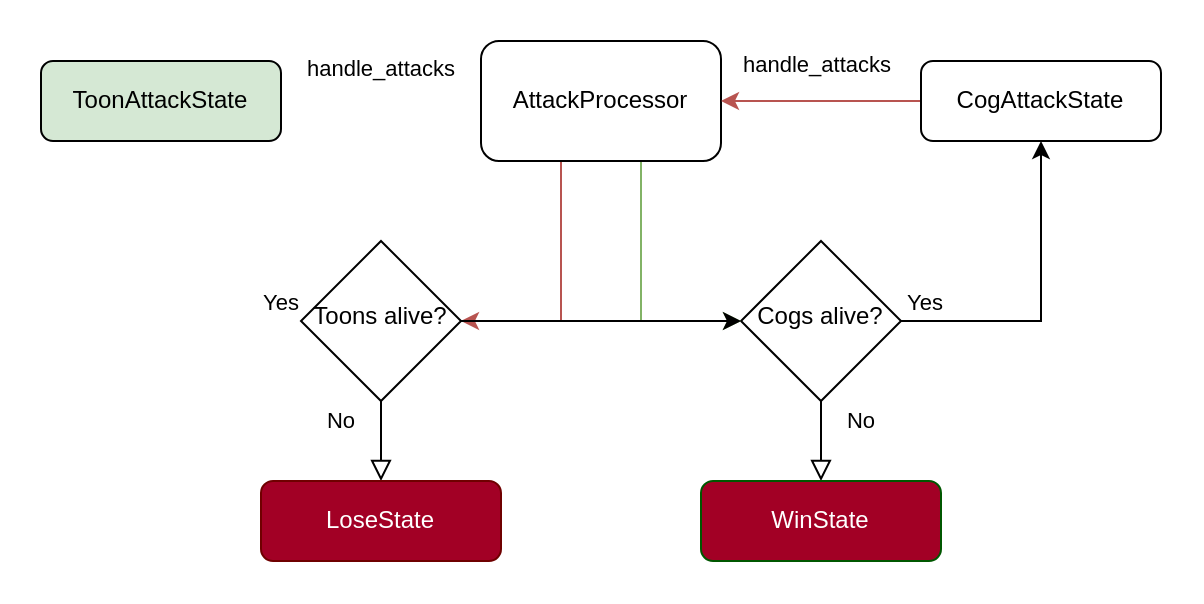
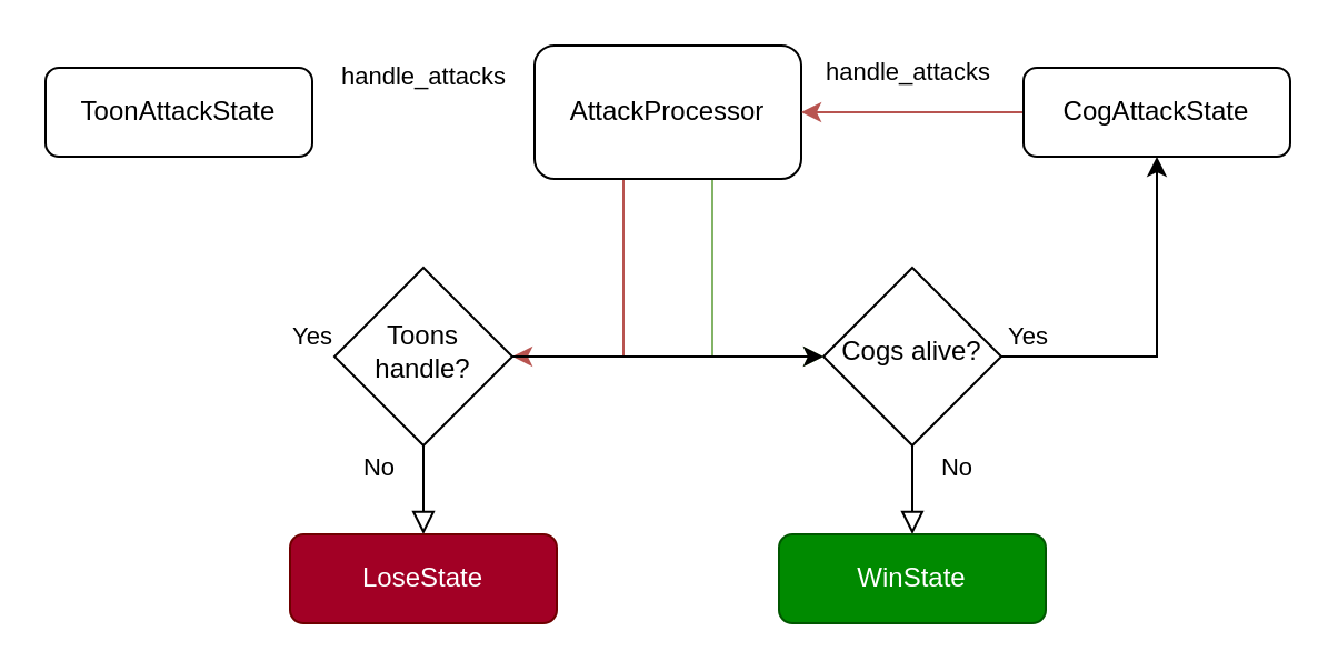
  <mxCell id="0" />
  <mxCell id="1" parent="0" />
- <mxCell id="2" value="&lt;div&gt;ToonAttackState&lt;br&gt;&lt;/div&gt;" style="rounded=1;whiteSpace=wrap;html=1;fontSize=12;glass=0;strokeWidth=1;shadow=0;fillColor=#d5e8d4;" parent="1" vertex="1"><mxGeometry x="20" y="30" width="120" height="40" as="geometry" /></mxCell>
+ <mxCell id="2" value="&lt;div&gt;ToonAttackState&lt;br&gt;&lt;/div&gt;" style="rounded=1;whiteSpace=wrap;html=1;fontSize=12;glass=0;strokeWidth=1;shadow=0;" parent="1" vertex="1"><mxGeometry x="20" y="30" width="120" height="40" as="geometry" /></mxCell>
  <mxCell id="3" value="No" style="edgeStyle=orthogonalEdgeStyle;rounded=0;html=1;jettySize=auto;orthogonalLoop=1;fontSize=11;endArrow=block;endFill=0;endSize=8;strokeWidth=1;shadow=0;labelBackgroundColor=none;exitX=0.5;exitY=1;exitDx=0;exitDy=0;" parent="1" source="6" target="7" edge="1"><mxGeometry x="-0.5" y="20" relative="1" as="geometry"><mxPoint as="offset" /><Array as="points" /></mxGeometry></mxCell>
  <mxCell id="4" value="" style="edgeStyle=orthogonalEdgeStyle;rounded=0;orthogonalLoop=1;jettySize=auto;html=1;exitX=1;exitY=0.5;exitDx=0;exitDy=0;" edge="1" parent="1" source="6" target="12"><mxGeometry relative="1" as="geometry" /></mxCell>
  <mxCell id="5" value="&lt;div&gt;Yes&lt;/div&gt;" style="edgeLabel;html=1;align=center;verticalAlign=middle;resizable=0;points=[];" vertex="1" connectable="0" parent="4"><mxGeometry x="-0.729" y="3" relative="1" as="geometry"><mxPoint x="-11" y="-7" as="offset" /></mxGeometry></mxCell>
  <mxCell id="6" value="&lt;div&gt;Cogs alive?&lt;/div&gt;" style="rhombus;whiteSpace=wrap;html=1;shadow=0;fontFamily=Helvetica;fontSize=12;align=center;strokeWidth=1;spacing=6;spacingTop=-4;" parent="1" vertex="1"><mxGeometry x="370" y="120" width="80" height="80" as="geometry" /></mxCell>
- <mxCell id="7" value="WinState" style="rounded=1;whiteSpace=wrap;html=1;fontSize=12;glass=0;strokeWidth=1;shadow=0;fillColor=#a20025;strokeColor=#005700;fontColor=#ffffff;" parent="1" vertex="1"><mxGeometry x="350" y="240" width="120" height="40" as="geometry" /></mxCell>
+ <mxCell id="7" value="WinState" style="rounded=1;whiteSpace=wrap;html=1;fontSize=12;glass=0;strokeWidth=1;shadow=0;fillColor=#008a00;strokeColor=#005700;fontColor=#ffffff;" parent="1" vertex="1"><mxGeometry x="350" y="240" width="120" height="40" as="geometry" /></mxCell>
  <mxCell id="8" style="edgeStyle=orthogonalEdgeStyle;rounded=0;orthogonalLoop=1;jettySize=auto;html=1;entryX=1;entryY=0.5;entryDx=0;entryDy=0;fillColor=#f8cecc;strokeColor=#b85450;gradientColor=#ea6b66;" edge="1" parent="1" source="10" target="17"><mxGeometry relative="1" as="geometry"><Array as="points"><mxPoint x="280" y="160" /></Array></mxGeometry></mxCell>
  <mxCell id="9" style="edgeStyle=orthogonalEdgeStyle;rounded=0;orthogonalLoop=1;jettySize=auto;html=1;entryX=0;entryY=0.5;entryDx=0;entryDy=0;fillColor=#d5e8d4;strokeColor=#82b366;gradientColor=#97d077;" edge="1" parent="1" source="10" target="6"><mxGeometry relative="1" as="geometry"><Array as="points"><mxPoint x="320" y="160" /></Array></mxGeometry></mxCell>
  <mxCell id="10" value="&lt;div&gt;AttackProcessor&lt;/div&gt;" style="whiteSpace=wrap;html=1;rounded=1;shadow=0;strokeWidth=1;glass=0;" vertex="1" parent="1"><mxGeometry x="240" y="20" width="120" height="60" as="geometry" /></mxCell>
  <mxCell id="11" style="edgeStyle=orthogonalEdgeStyle;rounded=0;orthogonalLoop=1;jettySize=auto;html=1;fillColor=#f8cecc;strokeColor=#b85450;gradientColor=#ea6b66;" edge="1" parent="1" source="12" target="10"><mxGeometry relative="1" as="geometry" /></mxCell>
  <mxCell id="12" value="&lt;div&gt;CogAttackState&lt;br&gt;&lt;/div&gt;" style="rounded=1;whiteSpace=wrap;html=1;fontSize=12;glass=0;strokeWidth=1;shadow=0;" vertex="1" parent="1"><mxGeometry x="460" y="30" width="120" height="40" as="geometry" /></mxCell>
  <mxCell id="13" value="&lt;div&gt;handle_attacks&lt;/div&gt;&lt;div&gt;&lt;br&gt;&lt;/div&gt;" style="edgeLabel;html=1;align=center;verticalAlign=middle;resizable=0;points=[];labelBackgroundColor=none;" vertex="1" connectable="0" parent="1"><mxGeometry x="409.996" y="40" as="geometry"><mxPoint x="-2" y="-2" as="offset" /></mxGeometry></mxCell>
  <mxCell id="14" value="&lt;div&gt;handle_attacks&lt;/div&gt;&lt;div&gt;&lt;br&gt;&lt;/div&gt;" style="edgeLabel;html=1;align=center;verticalAlign=middle;resizable=0;points=[];labelBackgroundColor=none;" vertex="1" connectable="0" parent="1"><mxGeometry x="189.996" y="40" as="geometry" /></mxCell>
  <mxCell id="15" value="No" style="edgeStyle=orthogonalEdgeStyle;rounded=0;html=1;jettySize=auto;orthogonalLoop=1;fontSize=11;endArrow=block;endFill=0;endSize=8;strokeWidth=1;shadow=0;labelBackgroundColor=none;exitX=0.5;exitY=1;exitDx=0;exitDy=0;" edge="1" parent="1" source="17" target="18"><mxGeometry x="-0.5" y="-20" relative="1" as="geometry"><mxPoint as="offset" /><Array as="points" /></mxGeometry></mxCell>
  <mxCell id="16" style="edgeStyle=orthogonalEdgeStyle;rounded=0;orthogonalLoop=1;jettySize=auto;html=1;" edge="1" parent="1" source="17" target="6"><mxGeometry relative="1" as="geometry" /></mxCell>
- <mxCell id="17" value="&lt;div&gt;Toons alive?&lt;/div&gt;" style="rhombus;whiteSpace=wrap;html=1;shadow=0;fontFamily=Helvetica;fontSize=12;align=center;strokeWidth=1;spacing=6;spacingTop=-4;" vertex="1" parent="1"><mxGeometry x="150" y="120" width="80" height="80" as="geometry" /></mxCell>
+ <mxCell id="17" value="&lt;div&gt;Toons handle?&lt;/div&gt;" style="rhombus;whiteSpace=wrap;html=1;shadow=0;fontFamily=Helvetica;fontSize=12;align=center;strokeWidth=1;spacing=6;spacingTop=-4;" vertex="1" parent="1"><mxGeometry x="150" y="120" width="80" height="80" as="geometry" /></mxCell>
  <mxCell id="18" value="LoseState" style="rounded=1;whiteSpace=wrap;html=1;fontSize=12;glass=0;strokeWidth=1;shadow=0;fillColor=#a20025;strokeColor=#6F0000;fontColor=#ffffff;" vertex="1" parent="1"><mxGeometry x="130" y="240" width="120" height="40" as="geometry" /></mxCell>
  <mxCell id="19" value="&lt;div&gt;Yes&lt;/div&gt;" style="edgeLabel;html=1;align=center;verticalAlign=middle;resizable=0;points=[];" vertex="1" connectable="0" parent="1"><mxGeometry x="139.999" y="150" as="geometry" /></mxCell>
